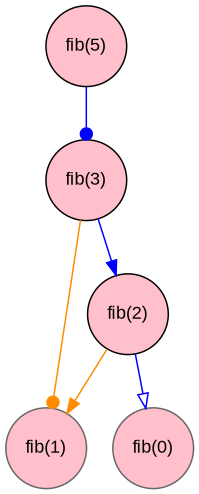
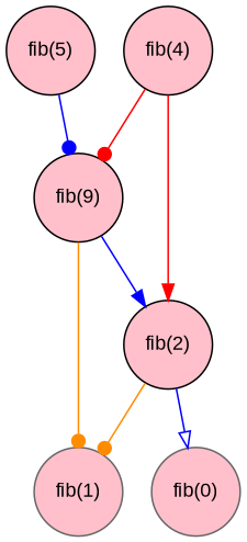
  digraph {
    fontname="Liberation Sans"
    node [color=black fillcolor=pink fontcolor=black fontname="Liberation Sans" fontsize=12 shape=circle style=filled]
    edge [arrowhead=dot color=blue fontname="Liberation Sans" minlen=1]
    "fib(5)" [height=0.5 width=0.5]
-   "fib(3)" [height=0.5 width=0.5]
+   "fib(3)" [height=0.5 width=0.5 label="fib(9)"]
+   "fib(4)" [height=0.5 width=0.5]
    "fib(2)" [height=0.5 width=0.5]
    "fib(1)" [color=gray40 height=0.5 width=0.5]
    "fib(0)" [color=gray40 height=0.5 width=0.5]
    "fib(5)" -> "fib(3)"
    "fib(3)" -> "fib(2)" [arrowhead=normal]
    "fib(3)" -> "fib(1)" [color=darkorange]
-   "fib(2)" -> "fib(1)" [arrowhead=normal color=darkorange]
+   "fib(4)" -> "fib(3)" [color=red]
+   "fib(4)" -> "fib(2)" [arrowhead=normal color=red]
+   "fib(2)" -> "fib(1)" [color=darkorange]
    "fib(2)" -> "fib(0)" [arrowhead=onormal]
  }
